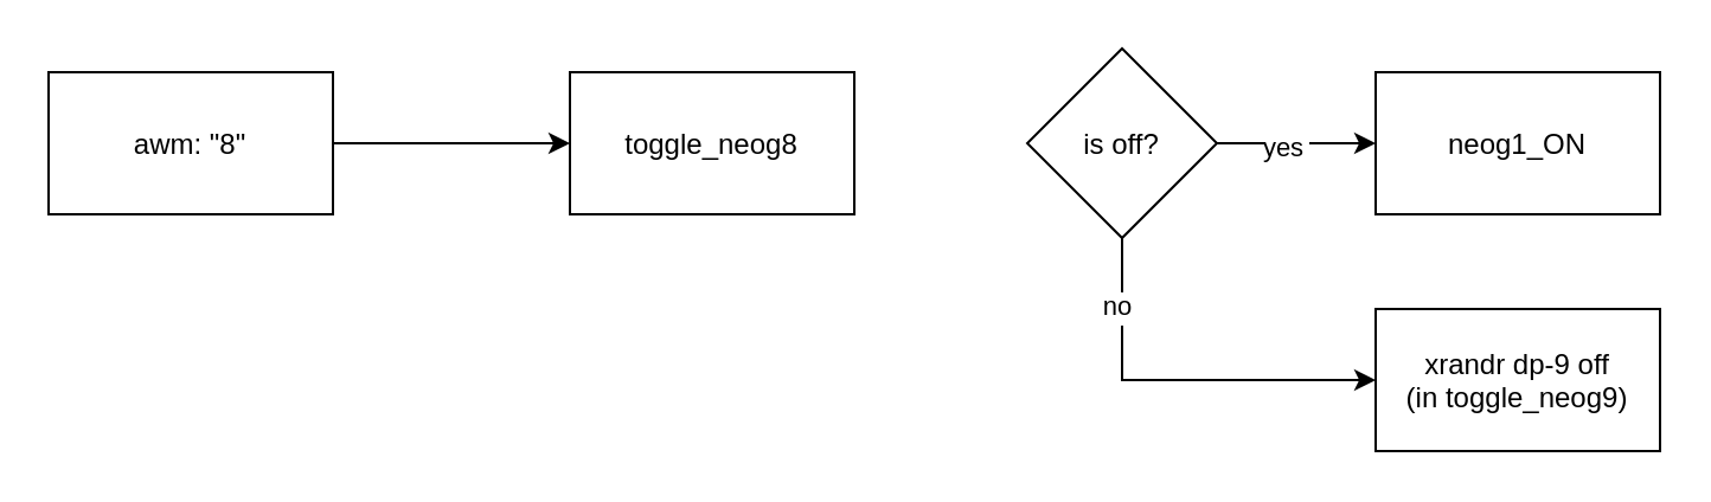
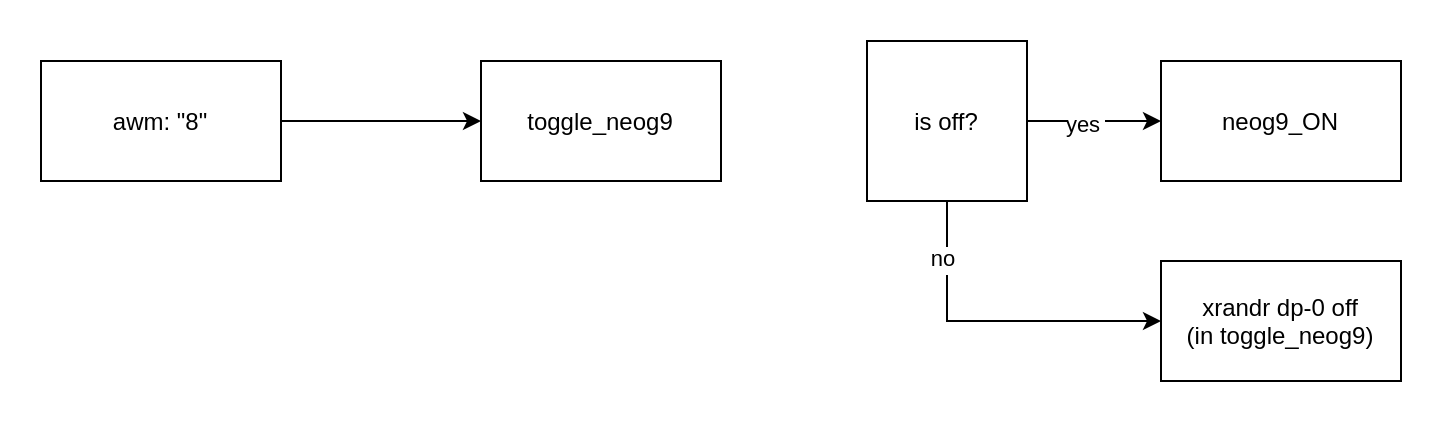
  <mxCell id="0" />
  <mxCell id="1" parent="0" />
- <mxCell id="2" value="toggle_neog8" style="rounded=0;" vertex="1" parent="1"><mxGeometry x="240" y="30" width="120" height="60" as="geometry" /></mxCell>
- <mxCell id="3" value="neog1_ON" style="rounded=0;" vertex="1" parent="1"><mxGeometry x="580" y="30" width="120" height="60" as="geometry" /></mxCell>
+ <mxCell id="2" value="toggle_neog9" style="rounded=0;" vertex="1" parent="1"><mxGeometry x="240" y="30" width="120" height="60" as="geometry" /></mxCell>
+ <mxCell id="3" value="neog9_ON" style="rounded=0;" vertex="1" parent="1"><mxGeometry x="580" y="30" width="120" height="60" as="geometry" /></mxCell>
  <mxCell id="4" style="edgeStyle=orthogonalEdgeStyle;rounded=0;orthogonalLoop=1;jettySize=auto;" edge="1" parent="1" source="5" target="2"><mxGeometry relative="1" as="geometry" /></mxCell>
  <mxCell id="5" value="awm: &quot;8&quot;" style="rounded=0;" vertex="1" parent="1"><mxGeometry x="20" y="30" width="120" height="60" as="geometry" /></mxCell>
  <mxCell id="6" style="edgeStyle=orthogonalEdgeStyle;rounded=0;orthogonalLoop=1;jettySize=auto;" edge="1" parent="1" source="10" target="3"><mxGeometry relative="1" as="geometry" /></mxCell>
  <mxCell id="7" value="yes" style="edgeLabel;align=center;verticalAlign=middle;resizable=0;points=[];" vertex="1" connectable="0" parent="6"><mxGeometry x="-0.164" y="-1" relative="1" as="geometry"><mxPoint as="offset" /></mxGeometry></mxCell>
  <mxCell id="8" style="edgeStyle=orthogonalEdgeStyle;rounded=0;orthogonalLoop=1;jettySize=auto;" edge="1" parent="1" source="10" target="11"><mxGeometry relative="1" as="geometry"><Array as="points"><mxPoint x="473" y="160" /></Array></mxGeometry></mxCell>
  <mxCell id="9" value="no" style="edgeLabel;align=center;verticalAlign=middle;resizable=0;points=[];" vertex="1" connectable="0" parent="8"><mxGeometry x="-0.665" y="-2" relative="1" as="geometry"><mxPoint as="offset" /></mxGeometry></mxCell>
- <mxCell id="10" value="is off?" style="rhombus;" vertex="1" parent="1"><mxGeometry x="433" y="20" width="80" height="80" as="geometry" /></mxCell>
- <mxCell id="11" value="xrandr dp-9 off&#10;(in toggle_neog9)" style="rounded=0;" vertex="1" parent="1"><mxGeometry x="580" y="130" width="120" height="60" as="geometry" /></mxCell>
+ <mxCell id="10" value="is off?" style="rounded=0;" vertex="1" parent="1"><mxGeometry x="433" y="20" width="80" height="80" as="geometry" /></mxCell>
+ <mxCell id="11" value="xrandr dp-0 off&#10;(in toggle_neog9)" style="rounded=0;" vertex="1" parent="1"><mxGeometry x="580" y="130" width="120" height="60" as="geometry" /></mxCell>
